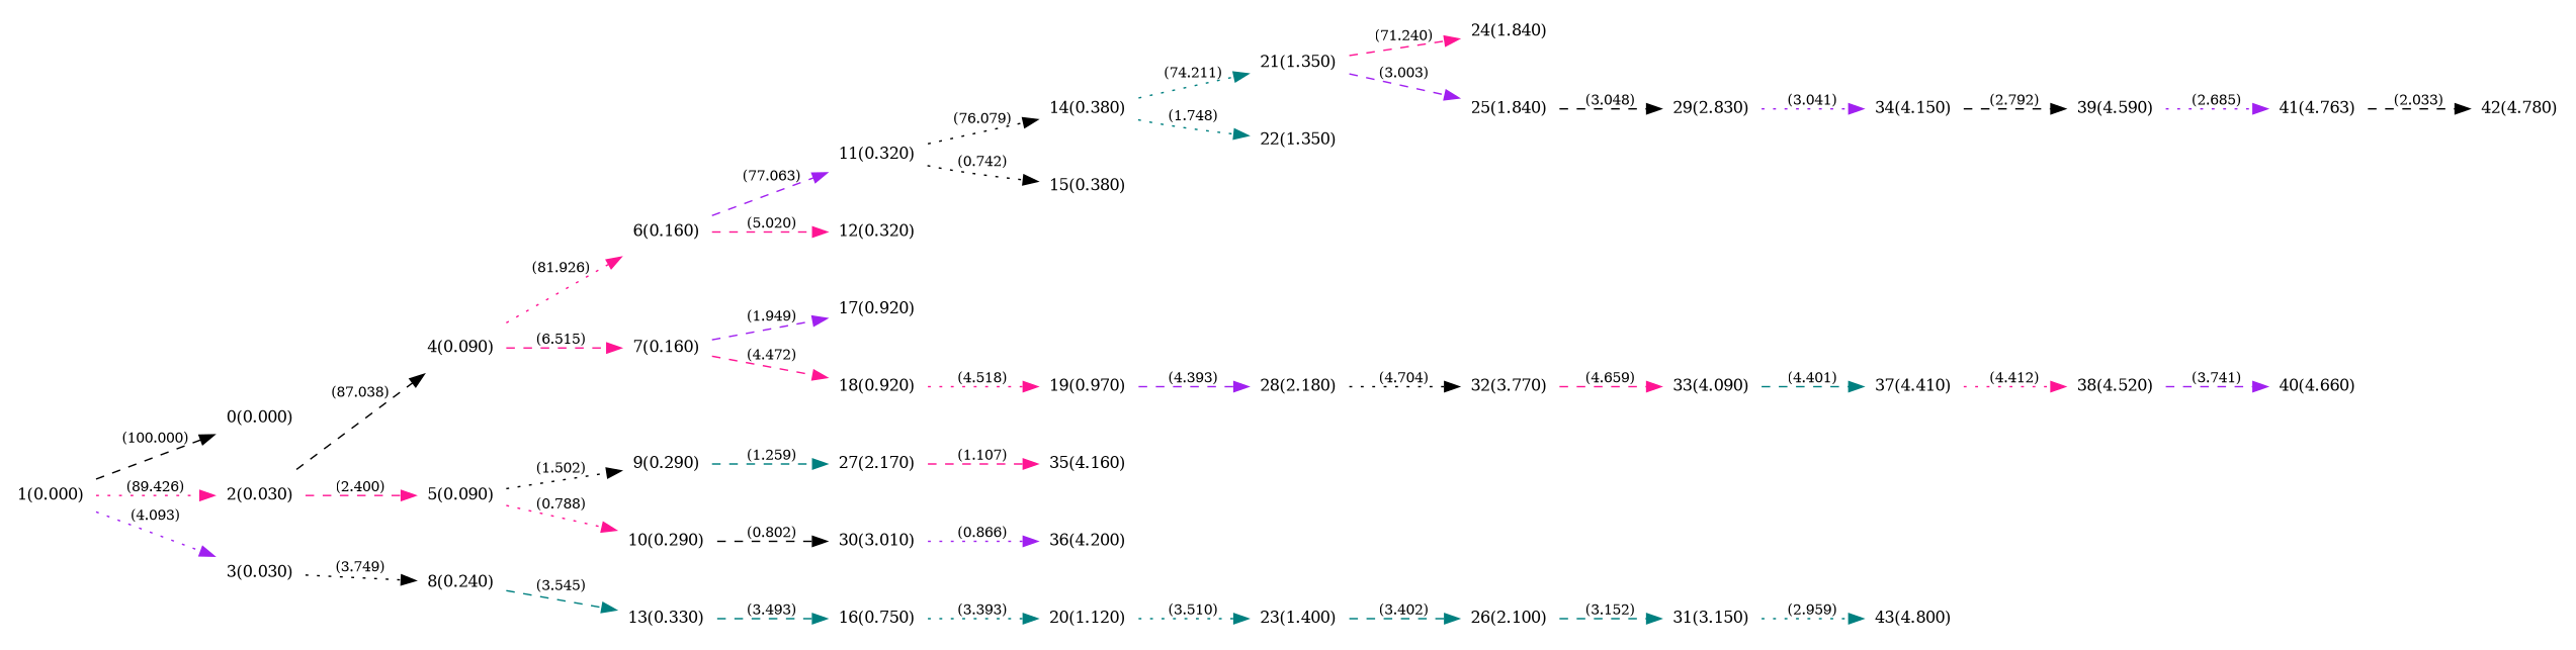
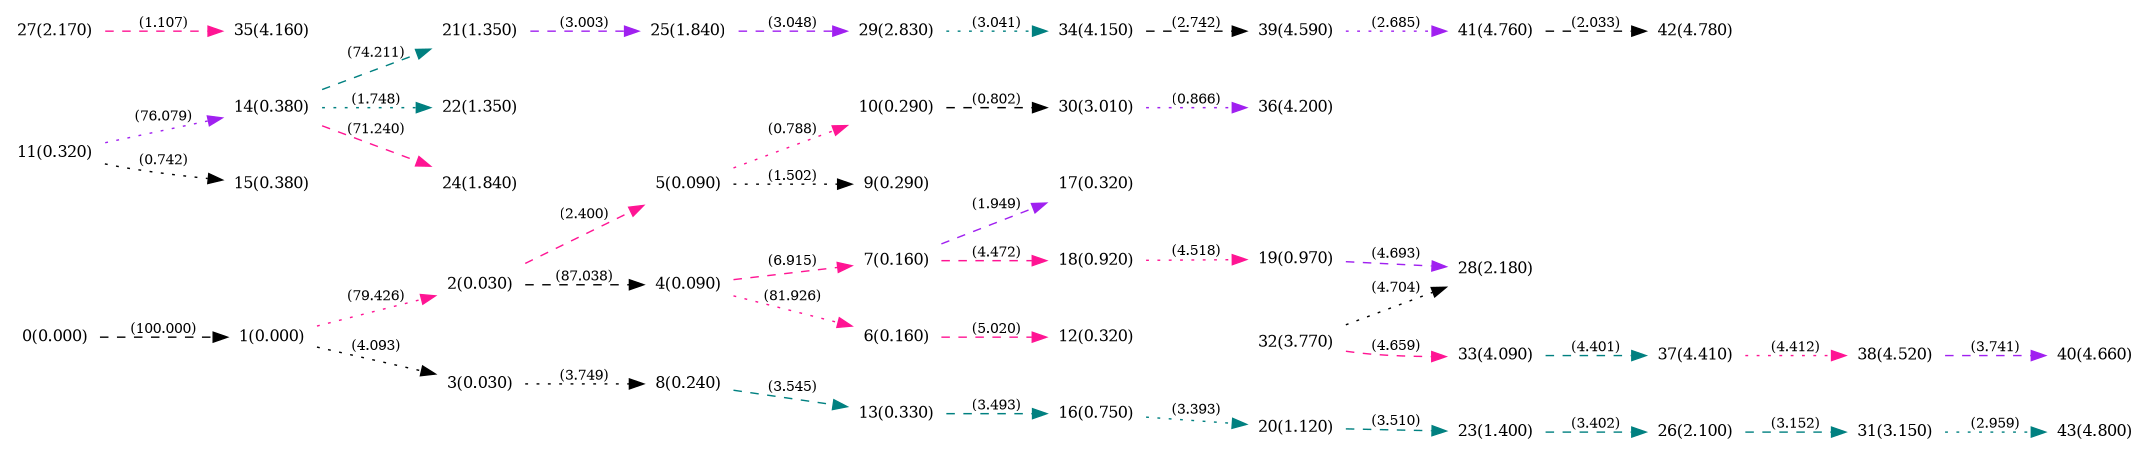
  digraph {
    rankdir=LR
    node [color=purple fontsize=11 shape=plaintext]
    edge [color=black fontsize=10 style=dashed]
    n1 [color=teal label="0(0.000)"]
    n2 [color=teal label="1(0.000)"]
    n3 [color=teal label="2(0.030)"]
    n4 [color=black label="3(0.030)"]
    n5 [color=blue label="4(0.090)"]
    n6 [color=teal label="5(0.090)"]
    n7 [color=blue label="8(0.240)"]
    n8 [color=black label="6(0.160)"]
    n9 [label="7(0.160)"]
    n10 [label="9(0.290)"]
    n11 [color=black label="10(0.290)"]
    n12 [color=blue label="13(0.330)"]
    n13 [label="11(0.320)"]
    n14 [color=teal label="12(0.320)"]
-   n15 [color=black label="17(0.920)"]
+   n15 [color=black label="17(0.320)"]
    n16 [label="18(0.920)"]
    n17 [color=black label="27(2.170)"]
    n18 [color=black label="30(3.010)"]
    n19 [color=teal label="14(0.380)"]
    n20 [color=black label="15(0.380)"]
    n21 [label="19(0.970)"]
    n22 [color=blue label="16(0.750)"]
    n23 [color=teal label="35(4.160)"]
    n24 [color=black label="36(4.200)"]
    n25 [color=blue label="21(1.350)"]
    n26 [label="22(1.350)"]
    n27 [label="20(1.120)"]
    n28 [label="24(1.840)"]
    n29 [color=blue label="25(1.840)"]
    n30 [label="23(1.400)"]
    n31 [label="28(2.180)"]
    n32 [label="32(3.770)"]
    n33 [label="26(2.100)"]
    n34 [color=black label="29(2.830)"]
    n35 [color=blue label="31(3.150)"]
    n36 [label="34(4.150)"]
    n37 [color=teal label="43(4.800)"]
    n38 [color=black label="33(4.090)"]
    n39 [label="39(4.590)"]
    n40 [color=black label="37(4.410)"]
    n41 [color=black label="38(4.520)"]
-   n42 [color=blue label="41(4.763)"]
+   n42 [color=blue label="41(4.760)"]
    n43 [color=blue label="40(4.660)"]
    n44 [color=teal label="42(4.780)"]
-   n2 -> n1 [label="(100.000)"]
-   n2 -> n3 [color=deeppink label="(89.426)" style=dotted]
-   n2 -> n4 [color=purple label="(4.093)" style=dotted]
+   n1 -> n2 [label="(100.000)"]
+   n2 -> n3 [color=deeppink label="(79.426)" style=dotted]
+   n2 -> n4 [label="(4.093)" style=dotted]
    n3 -> n5 [label="(87.038)"]
    n3 -> n6 [color=deeppink label="(2.400)"]
    n4 -> n7 [label="(3.749)" style=dotted]
    n5 -> n8 [color=deeppink label="(81.926)" style=dotted]
-   n5 -> n9 [color=deeppink label="(6.515)"]
+   n5 -> n9 [color=deeppink label="(6.915)"]
    n6 -> n10 [label="(1.502)" style=dotted]
    n6 -> n11 [color=deeppink label="(0.788)" style=dotted]
    n7 -> n12 [color=teal label="(3.545)"]
-   n8 -> n13 [color=purple label="(77.063)"]
    n8 -> n14 [color=deeppink label="(5.020)"]
    n9 -> n15 [color=purple label="(1.949)"]
    n9 -> n16 [color=deeppink label="(4.472)"]
-   n10 -> n17 [color=teal label="(1.259)"]
    n11 -> n18 [label="(0.802)"]
    n12 -> n22 [color=teal label="(3.493)"]
-   n13 -> n19 [label="(76.079)" style=dotted]
+   n13 -> n19 [color=purple label="(76.079)" style=dotted]
    n13 -> n20 [label="(0.742)" style=dotted]
    n16 -> n21 [color=deeppink label="(4.518)" style=dotted]
    n17 -> n23 [color=deeppink label="(1.107)"]
    n18 -> n24 [color=purple label="(0.866)" style=dotted]
-   n19 -> n25 [color=teal label="(74.211)" style=dotted]
+   n19 -> n25 [color=teal label="(74.211)"]
    n19 -> n26 [color=teal label="(1.748)" style=dotted]
-   n21 -> n31 [color=purple label="(4.393)"]
+   n21 -> n31 [color=purple label="(4.693)"]
    n22 -> n27 [color=teal label="(3.393)" style=dotted]
-   n25 -> n28 [color=deeppink label="(71.240)"]
+   n19 -> n28 [color=deeppink label="(71.240)"]
    n25 -> n29 [color=purple label="(3.003)"]
-   n27 -> n30 [color=teal label="(3.510)" style=dotted]
-   n29 -> n34 [label="(3.048)"]
+   n27 -> n30 [color=teal label="(3.510)"]
+   n29 -> n34 [color=purple label="(3.048)"]
    n30 -> n33 [color=teal label="(3.402)"]
-   n31 -> n32 [label="(4.704)" style=dotted]
+   n32 -> n31 [label="(4.704)" style=dotted]
    n32 -> n38 [color=deeppink label="(4.659)"]
    n33 -> n35 [color=teal label="(3.152)"]
-   n34 -> n36 [color=purple label="(3.041)" style=dotted]
+   n34 -> n36 [color=teal label="(3.041)" style=dotted]
    n35 -> n37 [color=teal label="(2.959)" style=dotted]
-   n36 -> n39 [label="(2.792)"]
+   n36 -> n39 [label="(2.742)"]
    n38 -> n40 [color=teal label="(4.401)"]
    n39 -> n42 [color=purple label="(2.685)" style=dotted]
    n40 -> n41 [color=deeppink label="(4.412)" style=dotted]
    n41 -> n43 [color=purple label="(3.741)"]
    n42 -> n44 [label="(2.033)"]
  }
